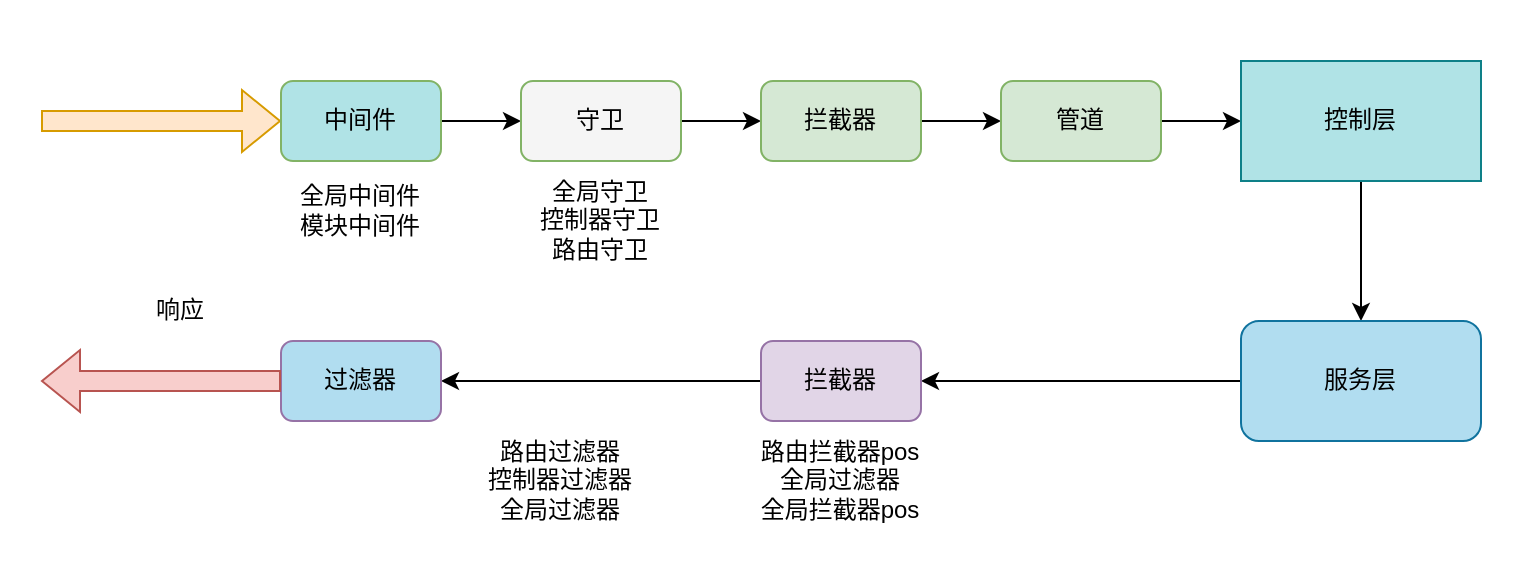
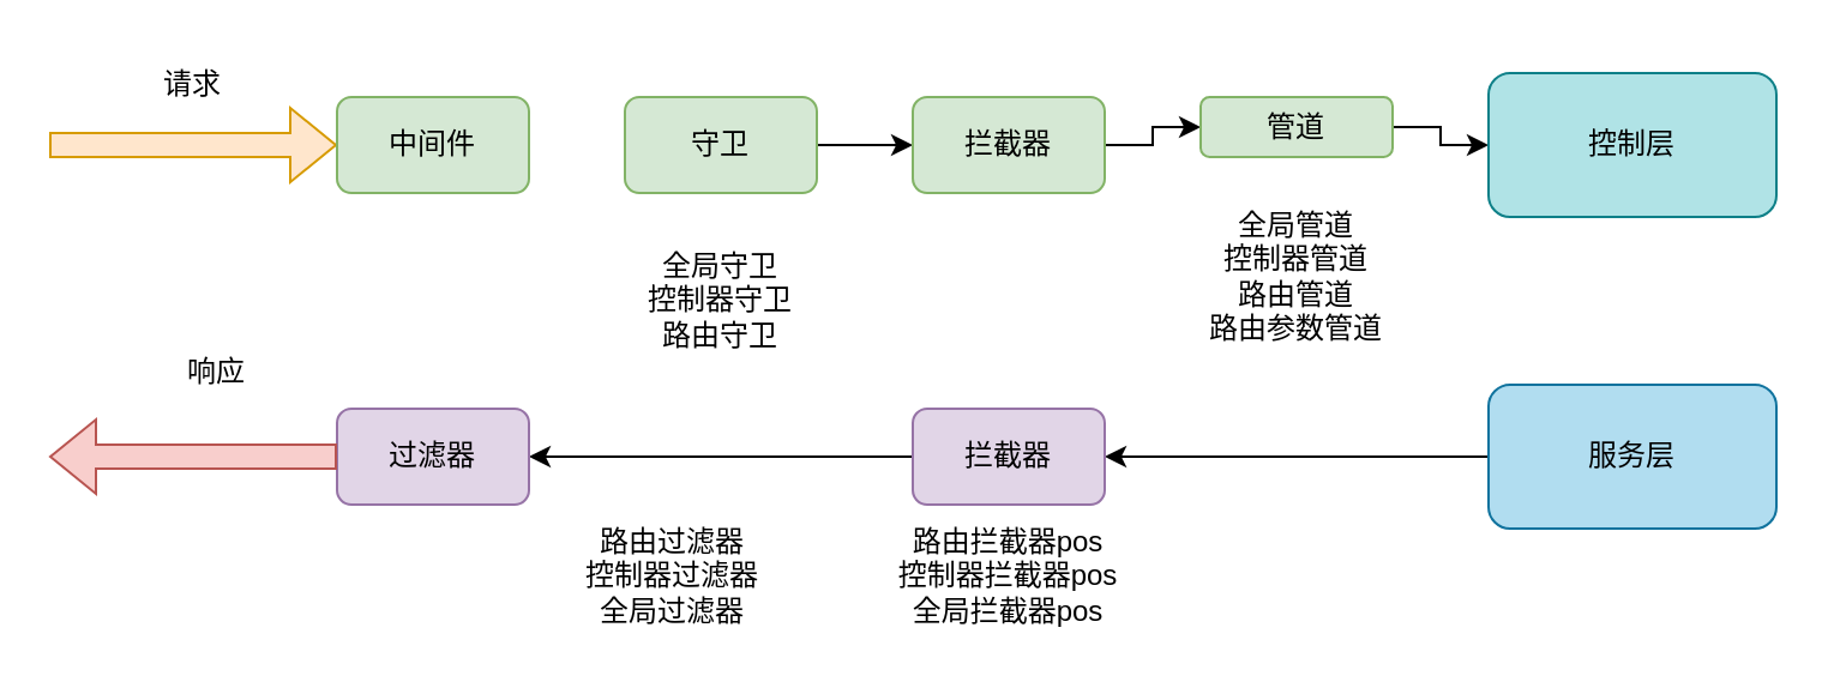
  <mxCell id="0" />
  <mxCell id="1" parent="0" />
  <mxCell id="2" value="" style="shape=flexArrow;endArrow=classic;html=1;rounded=0;fillColor=#ffe6cc;strokeColor=#d79b00;" edge="1" parent="1"><mxGeometry width="50" height="50" relative="1" as="geometry"><mxPoint x="20" y="60" as="sourcePoint" /><mxPoint x="140" y="60" as="targetPoint" /></mxGeometry></mxCell>
- <mxCell id="4" style="edgeStyle=orthogonalEdgeStyle;rounded=0;orthogonalLoop=1;jettySize=auto;html=1;entryX=0;entryY=0.5;entryDx=0;entryDy=0;" edge="1" parent="1" source="5" target="7"><mxGeometry relative="1" as="geometry" /></mxCell>
- <mxCell id="5" value="中间件" style="rounded=1;whiteSpace=wrap;html=1;fillColor=#b0e3e6;strokeColor=#82b366;" vertex="1" parent="1"><mxGeometry x="140" y="40" width="80" height="40" as="geometry" /></mxCell>
+ <mxCell id="3" value="请求" style="text;html=1;strokeColor=none;fillColor=none;align=center;verticalAlign=middle;whiteSpace=wrap;rounded=0;" vertex="1" parent="1"><mxGeometry x="50" y="20" width="60" height="30" as="geometry" /></mxCell>
+ <mxCell id="5" value="中间件" style="rounded=1;whiteSpace=wrap;html=1;fillColor=#d5e8d4;strokeColor=#82b366;" vertex="1" parent="1"><mxGeometry x="140" y="40" width="80" height="40" as="geometry" /></mxCell>
  <mxCell id="6" style="edgeStyle=orthogonalEdgeStyle;rounded=0;orthogonalLoop=1;jettySize=auto;html=1;entryX=0;entryY=0.5;entryDx=0;entryDy=0;" edge="1" parent="1" source="7" target="9"><mxGeometry relative="1" as="geometry" /></mxCell>
- <mxCell id="7" value="守卫" style="rounded=1;whiteSpace=wrap;html=1;fillColor=#f5f5f5;strokeColor=#82b366;" vertex="1" parent="1"><mxGeometry x="260" y="40" width="80" height="40" as="geometry" /></mxCell>
+ <mxCell id="7" value="守卫" style="rounded=1;whiteSpace=wrap;html=1;fillColor=#d5e8d4;strokeColor=#82b366;" vertex="1" parent="1"><mxGeometry x="260" y="40" width="80" height="40" as="geometry" /></mxCell>
  <mxCell id="8" style="edgeStyle=orthogonalEdgeStyle;rounded=0;orthogonalLoop=1;jettySize=auto;html=1;entryX=0;entryY=0.5;entryDx=0;entryDy=0;" edge="1" parent="1" source="9" target="11"><mxGeometry relative="1" as="geometry" /></mxCell>
  <mxCell id="9" value="拦截器" style="rounded=1;whiteSpace=wrap;html=1;fillColor=#d5e8d4;strokeColor=#82b366;" vertex="1" parent="1"><mxGeometry x="380" y="40" width="80" height="40" as="geometry" /></mxCell>
  <mxCell id="10" style="edgeStyle=orthogonalEdgeStyle;rounded=0;orthogonalLoop=1;jettySize=auto;html=1;entryX=0;entryY=0.5;entryDx=0;entryDy=0;" edge="1" parent="1" source="11" target="13"><mxGeometry relative="1" as="geometry" /></mxCell>
- <mxCell id="11" value="管道" style="rounded=1;whiteSpace=wrap;html=1;fillColor=#d5e8d4;strokeColor=#82b366;" vertex="1" parent="1"><mxGeometry x="500" y="40" width="80" height="40" as="geometry" /></mxCell>
- <mxCell id="12" style="edgeStyle=orthogonalEdgeStyle;rounded=0;orthogonalLoop=1;jettySize=auto;html=1;entryX=0.5;entryY=0;entryDx=0;entryDy=0;" edge="1" parent="1" source="13" target="15"><mxGeometry relative="1" as="geometry" /></mxCell>
- <mxCell id="13" value="控制层" style="rounded=0;whiteSpace=wrap;html=1;fillColor=#b0e3e6;strokeColor=#0e8088;" vertex="1" parent="1"><mxGeometry x="620" y="30" width="120" height="60" as="geometry" /></mxCell>
+ <mxCell id="11" value="管道" style="rounded=1;whiteSpace=wrap;html=1;fillColor=#d5e8d4;strokeColor=#82b366;" vertex="1" parent="1"><mxGeometry x="500" y="40" width="80" height="25" as="geometry" /></mxCell>
+ <mxCell id="13" value="控制层" style="whiteSpace=wrap;html=1;fillColor=#b0e3e6;strokeColor=#0e8088;rounded=1;" vertex="1" parent="1"><mxGeometry x="620" y="30" width="120" height="60" as="geometry" /></mxCell>
  <mxCell id="14" style="edgeStyle=orthogonalEdgeStyle;rounded=0;orthogonalLoop=1;jettySize=auto;html=1;entryX=1;entryY=0.5;entryDx=0;entryDy=0;" edge="1" parent="1" source="15" target="17"><mxGeometry relative="1" as="geometry" /></mxCell>
  <mxCell id="15" value="服务层" style="whiteSpace=wrap;html=1;fillColor=#b1ddf0;strokeColor=#10739e;rounded=1;" vertex="1" parent="1"><mxGeometry x="620" y="160" width="120" height="60" as="geometry" /></mxCell>
  <mxCell id="16" style="edgeStyle=orthogonalEdgeStyle;rounded=0;orthogonalLoop=1;jettySize=auto;html=1;entryX=1;entryY=0.5;entryDx=0;entryDy=0;" edge="1" parent="1" source="17" target="18"><mxGeometry relative="1" as="geometry" /></mxCell>
  <mxCell id="17" value="拦截器" style="rounded=1;whiteSpace=wrap;html=1;fillColor=#e1d5e7;strokeColor=#9673a6;" vertex="1" parent="1"><mxGeometry x="380" y="170" width="80" height="40" as="geometry" /></mxCell>
- <mxCell id="18" value="过滤器" style="rounded=1;whiteSpace=wrap;html=1;fillColor=#b1ddf0;strokeColor=#9673a6;" vertex="1" parent="1"><mxGeometry x="140" y="170" width="80" height="40" as="geometry" /></mxCell>
+ <mxCell id="18" value="过滤器" style="rounded=1;whiteSpace=wrap;html=1;fillColor=#e1d5e7;strokeColor=#9673a6;" vertex="1" parent="1"><mxGeometry x="140" y="170" width="80" height="40" as="geometry" /></mxCell>
  <mxCell id="19" value="" style="shape=flexArrow;endArrow=classic;html=1;rounded=0;fillColor=#f8cecc;strokeColor=#b85450;" edge="1" parent="1"><mxGeometry width="50" height="50" relative="1" as="geometry"><mxPoint x="140" y="190" as="sourcePoint" /><mxPoint x="20" y="190" as="targetPoint" /></mxGeometry></mxCell>
  <mxCell id="20" value="响应" style="text;html=1;strokeColor=none;fillColor=none;align=center;verticalAlign=middle;whiteSpace=wrap;rounded=0;" vertex="1" parent="1"><mxGeometry x="60" y="140" width="60" height="30" as="geometry" /></mxCell>
- <mxCell id="21" value="全局中间件&lt;br&gt;模块中间件" style="text;html=1;strokeColor=none;fillColor=none;align=center;verticalAlign=middle;whiteSpace=wrap;rounded=0;" vertex="1" parent="1"><mxGeometry x="140" y="80" width="80" height="50" as="geometry" /></mxCell>
- <mxCell id="22" value="全局守卫&lt;br&gt;控制器守卫&lt;br&gt;路由守卫" style="text;html=1;strokeColor=none;fillColor=none;align=center;verticalAlign=middle;whiteSpace=wrap;rounded=0;" vertex="1" parent="1"><mxGeometry x="260" y="80" width="80" height="60" as="geometry" /></mxCell>
- <mxCell id="24" value="路由拦截器pos&lt;br&gt;全局过滤器&lt;br&gt;全局拦截器pos&lt;br&gt;" style="text;html=1;strokeColor=none;fillColor=none;align=center;verticalAlign=middle;whiteSpace=wrap;rounded=0;" vertex="1" parent="1"><mxGeometry x="370" y="210" width="100" height="60" as="geometry" /></mxCell>
+ <mxCell id="22" value="全局守卫&lt;br&gt;控制器守卫&lt;br&gt;路由守卫" style="text;html=1;strokeColor=none;fillColor=none;align=center;verticalAlign=middle;whiteSpace=wrap;rounded=0;" vertex="1" parent="1"><mxGeometry x="260" y="95" width="80" height="60" as="geometry" /></mxCell>
+ <mxCell id="23" value="全局管道&lt;br&gt;控制器管道&lt;br&gt;路由管道&lt;br&gt;路由参数管道" style="text;html=1;strokeColor=none;fillColor=none;align=center;verticalAlign=middle;whiteSpace=wrap;rounded=0;" vertex="1" parent="1"><mxGeometry x="490" y="80" width="100" height="70" as="geometry" /></mxCell>
+ <mxCell id="24" value="路由拦截器pos&lt;br&gt;控制器拦截器pos&lt;br&gt;全局拦截器pos&lt;br&gt;" style="text;html=1;strokeColor=none;fillColor=none;align=center;verticalAlign=middle;whiteSpace=wrap;rounded=0;" vertex="1" parent="1"><mxGeometry x="370" y="210" width="100" height="60" as="geometry" /></mxCell>
  <mxCell id="25" value="路由过滤器&lt;br&gt;控制器过滤器&lt;br&gt;全局过滤器" style="text;html=1;strokeColor=none;fillColor=none;align=center;verticalAlign=middle;whiteSpace=wrap;rounded=0;" vertex="1" parent="1"><mxGeometry x="230" y="210" width="100" height="60" as="geometry" /></mxCell>
